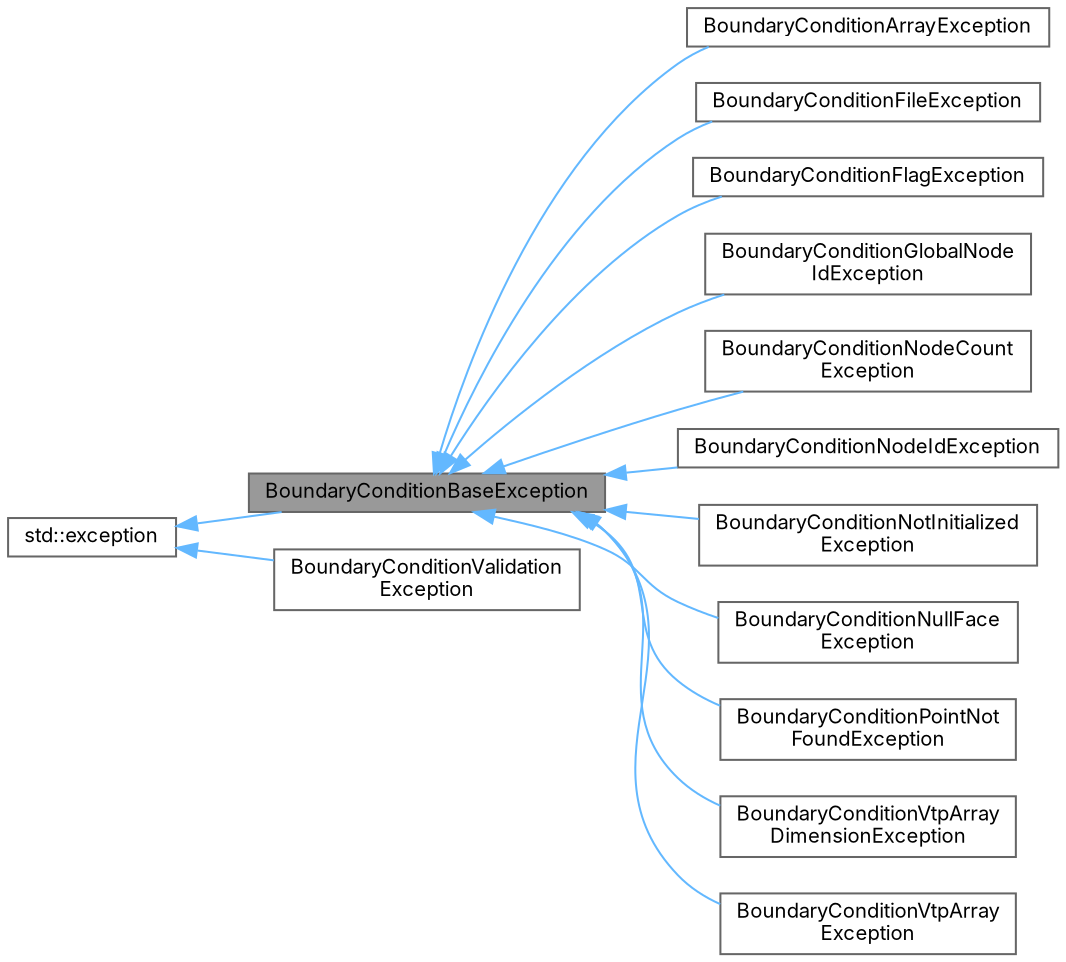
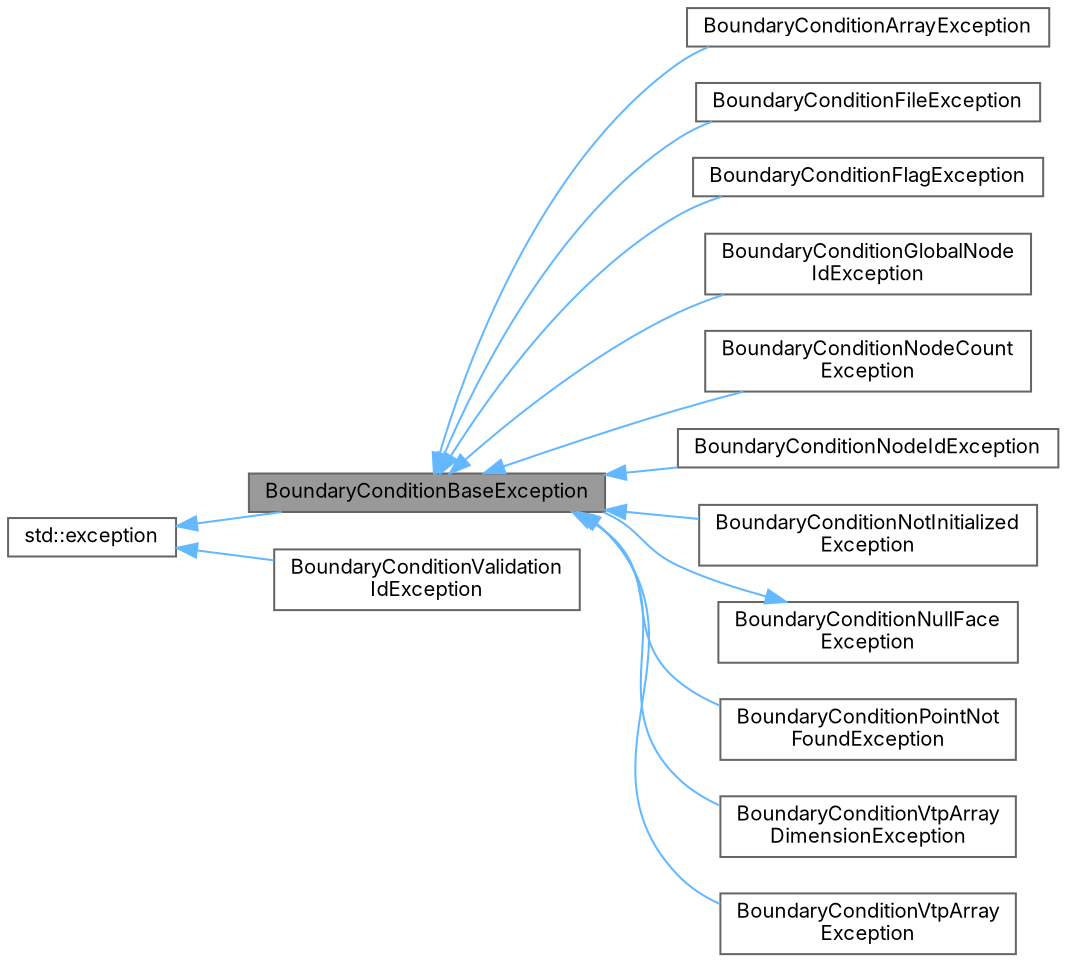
  digraph {
    fontname=Inter
    rankdir=LR
    node [color=gray40 fillcolor=white fontname=Inter fontsize=10 shape=box style=filled]
    edge [color=steelblue1 dir=back fontname=Inter fontsize=10 labelfontname=Helvetica labelfontsize=10 style=solid]
    n1 [fillcolor=grey60 fontcolor=black height=0.2 label=BoundaryConditionBaseException width=0.4]
    n2 [height=0.2 label=BoundaryConditionArrayException width=0.4]
    n3 [height=0.2 label=BoundaryConditionFileException width=0.4]
    n4 [height=0.2 label=BoundaryConditionFlagException width=0.4]
    n5 [height=0.2 label="BoundaryConditionGlobalNode\lIdException" width=0.4]
    n6 [height=0.2 label="BoundaryConditionNodeCount\lException" width=0.4]
    n7 [height=0.2 label=BoundaryConditionNodeIdException width=0.4]
    n8 [height=0.2 label="BoundaryConditionNotInitialized\lException" width=0.4]
    n9 [height=0.2 label="BoundaryConditionNullFace\lException" width=0.4]
    n10 [height=0.2 label="BoundaryConditionPointNot\lFoundException" width=0.4]
    n11 [height=0.2 label="BoundaryConditionVtpArray\lDimensionException" width=0.4]
    n12 [height=0.2 label="BoundaryConditionVtpArray\lException" width=0.4]
-   n13 [height=0.2 label="BoundaryConditionValidation\lException" width=0.4]
+   n13 [height=0.2 label="BoundaryConditionValidation\lIdException" width=0.4]
    n14 [height=0.2 label="std::exception" width=0.4]
    n1 -> n2
    n1 -> n3
    n1 -> n4
    n1 -> n5
    n1 -> n6
    n1 -> n7
    n1 -> n8
-   n1 -> n9
+   n9 -> n1
    n1 -> n10
    n1 -> n11
    n1 -> n12
    n14 -> n1
    n14 -> n13
  }
